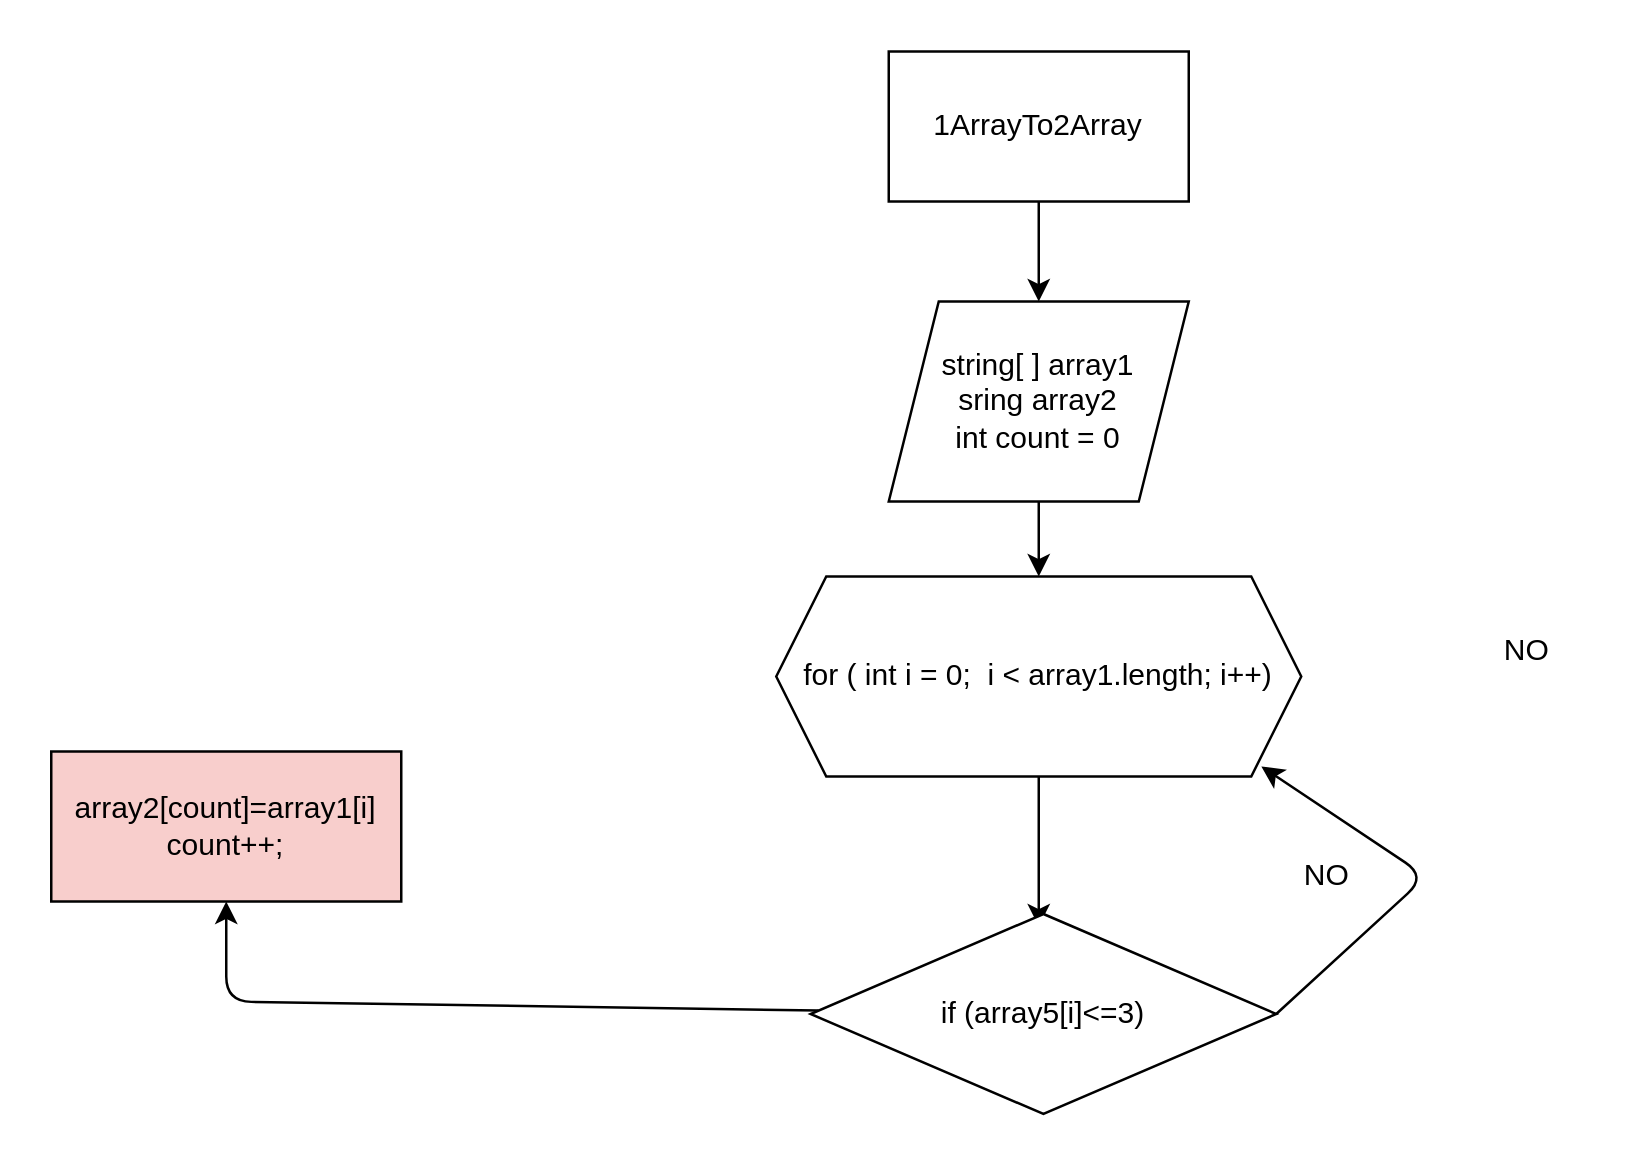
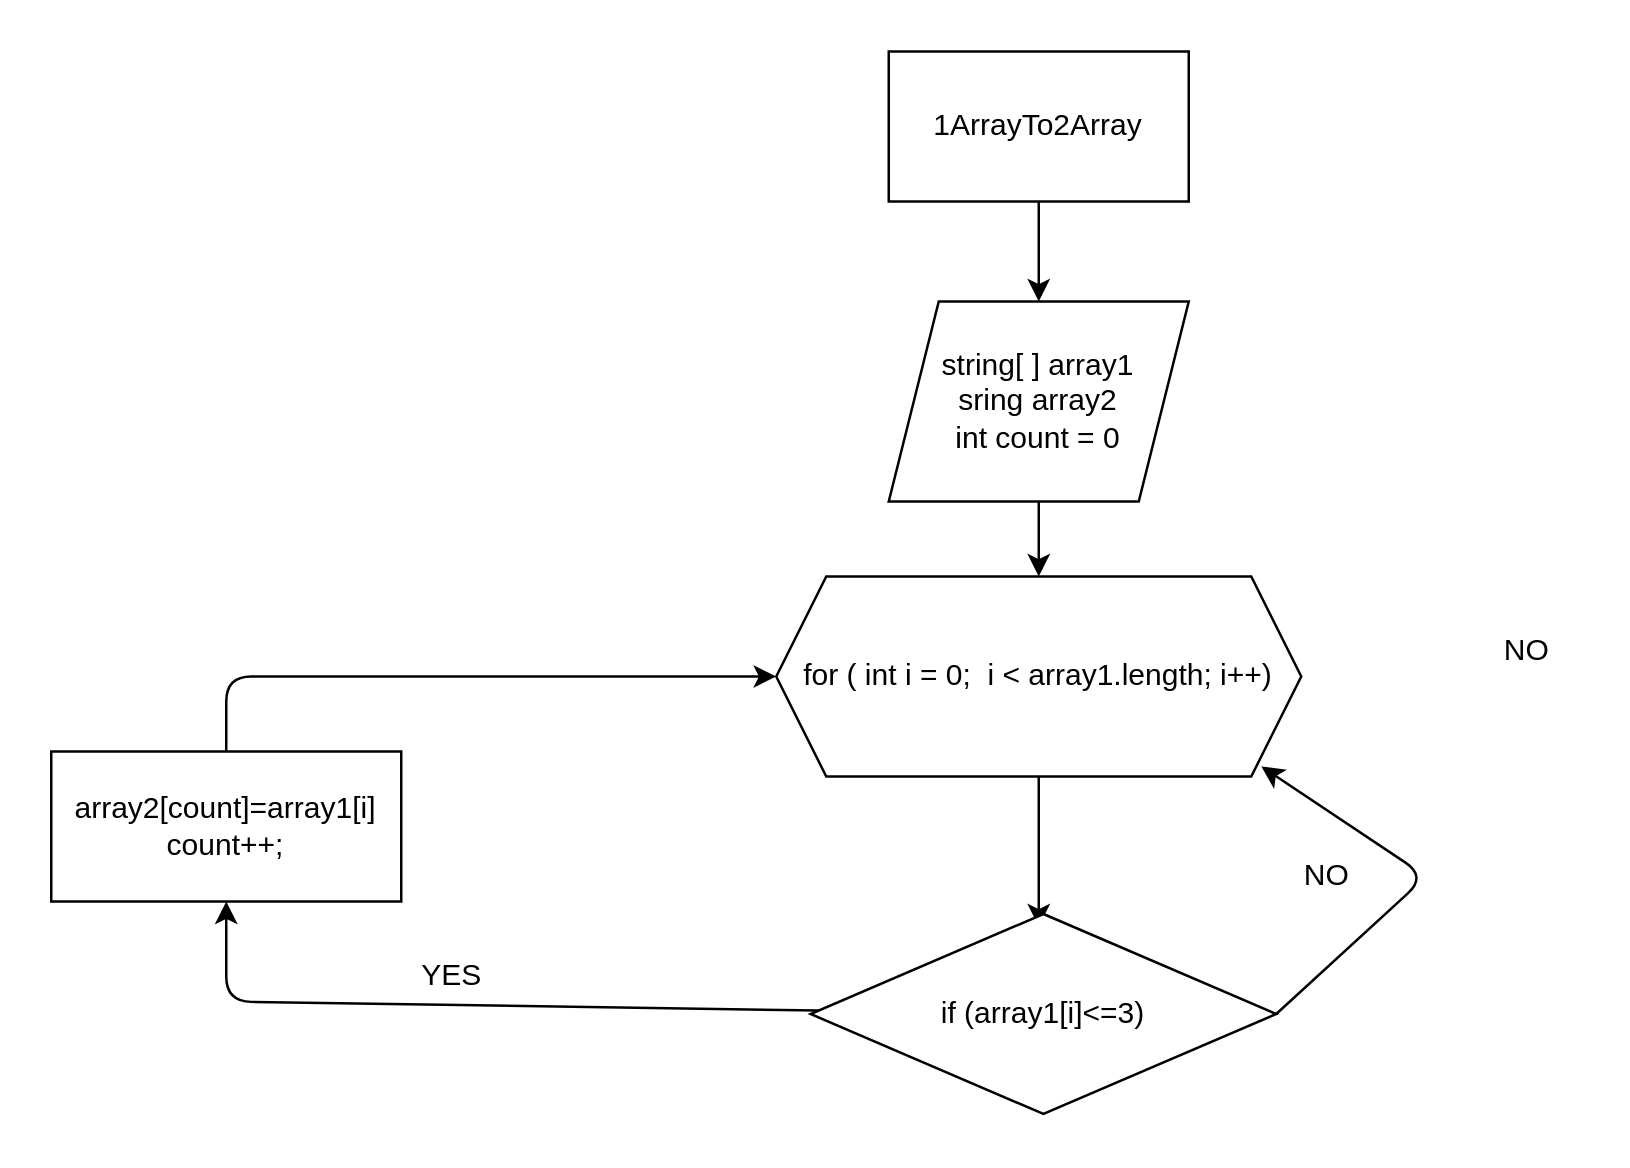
  <mxCell id="0" />
  <mxCell id="1" parent="0" />
  <mxCell id="2" style="edgeStyle=none;html=1;" edge="1" parent="1" source="3"><mxGeometry relative="1" as="geometry"><mxPoint x="415" y="120" as="targetPoint" /></mxGeometry></mxCell>
  <mxCell id="3" value="1ArrayTo2Array" style="whiteSpace=wrap;html=1;rounded=0;" vertex="1" parent="1"><mxGeometry x="355" y="20" width="120" height="60" as="geometry" /></mxCell>
  <mxCell id="4" value="" style="edgeStyle=none;html=1;" edge="1" parent="1" source="5" target="7"><mxGeometry relative="1" as="geometry" /></mxCell>
  <mxCell id="5" value="&lt;br&gt;&lt;br&gt;string[ ] array1&lt;br&gt;sring array2&lt;br&gt;int count = 0&lt;br&gt;&lt;br&gt;&amp;nbsp;" style="shape=parallelogram;perimeter=parallelogramPerimeter;whiteSpace=wrap;html=1;fixedSize=1;" vertex="1" parent="1"><mxGeometry x="355" y="120" width="120" height="80" as="geometry" /></mxCell>
  <mxCell id="6" style="edgeStyle=none;html=1;" edge="1" parent="1" source="7"><mxGeometry relative="1" as="geometry"><mxPoint x="415" y="370" as="targetPoint" /></mxGeometry></mxCell>
  <mxCell id="7" value="for ( int i = 0;&amp;nbsp; i &amp;lt; array1.length; i++)" style="shape=hexagon;perimeter=hexagonPerimeter2;whiteSpace=wrap;html=1;fixedSize=1;" vertex="1" parent="1"><mxGeometry x="310" y="230" width="210" height="80" as="geometry" /></mxCell>
  <mxCell id="8" style="edgeStyle=none;html=1;entryX=0.5;entryY=1;entryDx=0;entryDy=0;" edge="1" parent="1" source="10" target="12"><mxGeometry relative="1" as="geometry"><Array as="points"><mxPoint x="90" y="400" /></Array></mxGeometry></mxCell>
  <mxCell id="9" style="edgeStyle=none;html=1;entryX=0.924;entryY=0.95;entryDx=0;entryDy=0;entryPerimeter=0;exitX=1;exitY=0.5;exitDx=0;exitDy=0;" edge="1" parent="1" source="10" target="7"><mxGeometry relative="1" as="geometry"><Array as="points"><mxPoint x="570" y="350" /></Array></mxGeometry></mxCell>
- <mxCell id="10" value="if (array5[i]&amp;lt;=3)" style="rhombus;whiteSpace=wrap;html=1;" vertex="1" parent="1"><mxGeometry x="323.75" y="365" width="186.25" height="80" as="geometry" /></mxCell>
- <mxCell id="12" value="array2[count]=array1[i]&lt;br&gt;count++;" style="rounded=0;whiteSpace=wrap;html=1;fillColor=#f8cecc;" vertex="1" parent="1"><mxGeometry x="20" y="300" width="140" height="60" as="geometry" /></mxCell>
+ <mxCell id="10" value="if (array1[i]&amp;lt;=3)" style="rhombus;whiteSpace=wrap;html=1;" vertex="1" parent="1"><mxGeometry x="323.75" y="365" width="186.25" height="80" as="geometry" /></mxCell>
+ <mxCell id="11" style="edgeStyle=none;html=1;entryX=0;entryY=0.5;entryDx=0;entryDy=0;" edge="1" parent="1" source="12" target="7"><mxGeometry relative="1" as="geometry"><mxPoint x="300" y="270" as="targetPoint" /><Array as="points"><mxPoint x="90" y="270" /></Array></mxGeometry></mxCell>
+ <mxCell id="12" value="array2[count]=array1[i]&lt;br&gt;count++;" style="rounded=0;whiteSpace=wrap;html=1;" vertex="1" parent="1"><mxGeometry x="20" y="300" width="140" height="60" as="geometry" /></mxCell>
+ <mxCell id="13" value="YES" style="text;html=1;align=center;verticalAlign=middle;resizable=0;points=[];autosize=1;strokeColor=none;fillColor=none;" vertex="1" parent="1"><mxGeometry x="155" y="375" width="50" height="30" as="geometry" /></mxCell>
  <mxCell id="14" value="NO" style="text;html=1;align=center;verticalAlign=middle;resizable=0;points=[];autosize=1;strokeColor=none;fillColor=none;" vertex="1" parent="1"><mxGeometry x="510" y="335" width="40" height="30" as="geometry" /></mxCell>
  <mxCell id="15" value="NO" style="text;html=1;align=center;verticalAlign=middle;resizable=0;points=[];autosize=1;strokeColor=none;fillColor=none;" vertex="1" parent="1"><mxGeometry x="590" y="245" width="40" height="30" as="geometry" /></mxCell>
